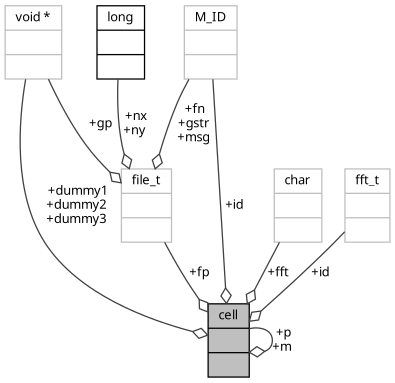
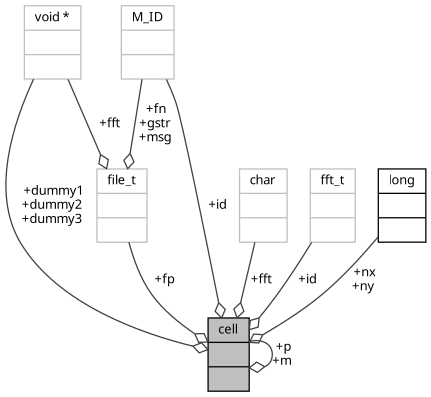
  digraph {
    fontname="Noto Sans"
    node [color=grey75 fontname="Noto Sans" fontsize=10 shape=record]
    edge [arrowhead=odiamond color=grey25 fontname="Noto Sans" fontsize=10 labelfontname=Helvetica labelfontsize=10 style=solid]
    n1 [color=black fillcolor=grey75 fontcolor=black height=0.2 label="{cell\n||}" style=filled width=0.4]
    n2 [height=0.2 label="{file_t\n||}" width=0.4]
    n3 [height=0.2 label="{char\n||}" width=0.4]
    n4 [height=0.2 label="{void *\n||}" width=0.4]
    n5 [height=0.2 label="{fft_t\n||}" width=0.4]
    n6 [color=black height=0.2 label="{long\n||}" width=0.4]
    n7 [height=0.2 label="{M_ID\n||}" width=0.4]
    n1 -> n1 [label=" +p\n+m"]
    n2 -> n1 [label=" +fp"]
    n3 -> n1 [label=" +fft"]
    n4 -> n1 [label=" +dummy1\n+dummy2\n+dummy3"]
-   n4 -> n2 [label=" +gp"]
+   n4 -> n2 [label=" +fft"]
    n5 -> n1 [label=" +id"]
-   n6 -> n2 [label=" +nx\n+ny"]
+   n6 -> n1 [label=" +nx\n+ny"]
    n7 -> n1 [label=" +id"]
    n7 -> n2 [label=" +fn\n+gstr\n+msg"]
  }
